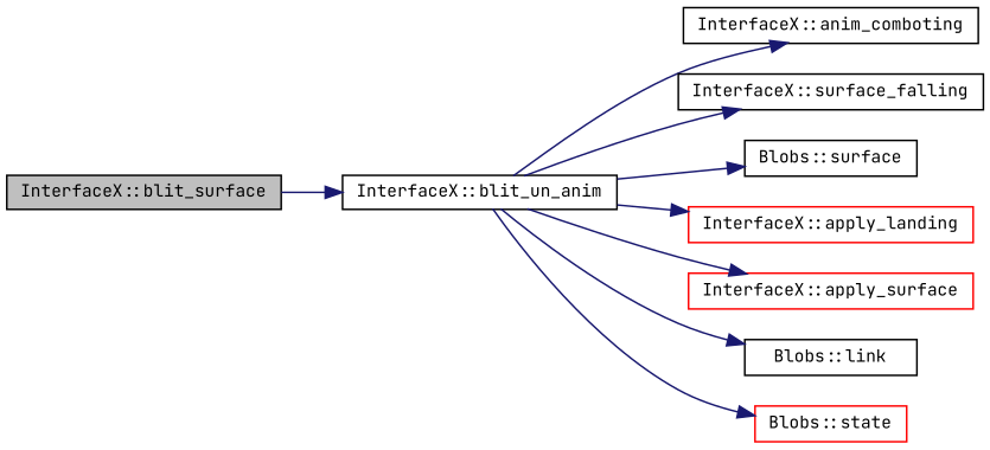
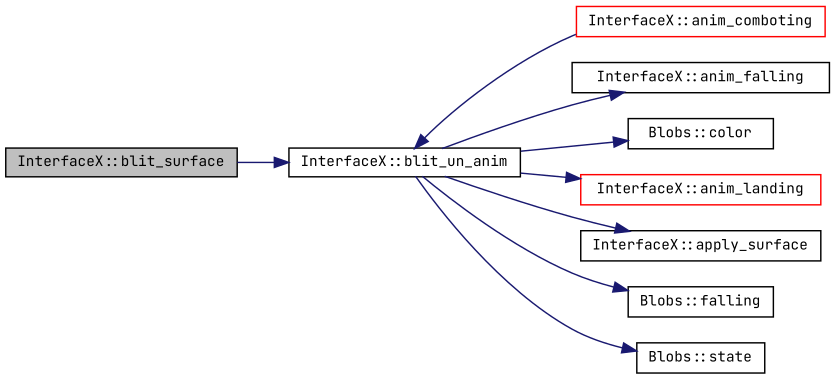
  digraph {
    fontname="JetBrains Mono"
    rankdir=LR
    node [color=black fontname="JetBrains Mono" fontsize=10 shape=record]
    edge [color=midnightblue fontname="JetBrains Mono" fontsize=10 labelfontname=Helvetica labelfontsize=10 style=solid]
    n1 [fillcolor=grey75 fontcolor=black height=0.2 label="InterfaceX::blit_surface" style=filled width=0.4]
    n2 [height=0.2 label="InterfaceX::blit_un_anim" width=0.4]
-   n3 [height=0.2 label="InterfaceX::anim_comboting" width=0.4]
-   n4 [height=0.2 label="InterfaceX::surface_falling" width=0.4]
-   n5 [height=0.2 label="Blobs::surface" width=0.4]
-   n6 [color=red height=0.2 label="InterfaceX::apply_landing" width=0.4]
-   n7 [color=red height=0.2 label="InterfaceX::apply_surface" width=0.4]
-   n8 [height=0.2 label="Blobs::link" width=0.4]
-   n9 [color=red height=0.2 label="Blobs::state" width=0.4]
+   n3 [color=red height=0.2 label="InterfaceX::anim_comboting" width=0.4]
+   n4 [height=0.2 label="InterfaceX::anim_falling" width=0.4]
+   n5 [height=0.2 label="Blobs::color" width=0.4]
+   n6 [color=red height=0.2 label="InterfaceX::anim_landing" width=0.4]
+   n7 [height=0.2 label="InterfaceX::apply_surface" width=0.4]
+   n8 [height=0.2 label="Blobs::falling" width=0.4]
+   n9 [height=0.2 label="Blobs::state" width=0.4]
    n1 -> n2
-   n2 -> n3
+   n3 -> n2
    n2 -> n4
    n2 -> n5
    n2 -> n6
    n2 -> n7
    n2 -> n8
    n2 -> n9
  }
